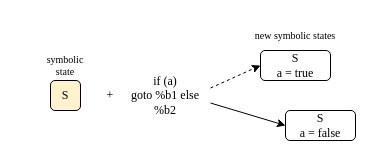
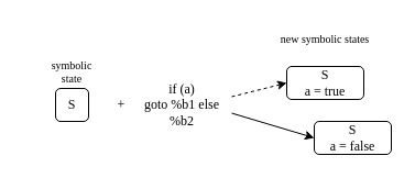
  <mxCell id="0" />
  <mxCell id="1" parent="0" />
- <mxCell id="2" value="S" style="rounded=1;whiteSpace=wrap;html=1;fontFamily=Fira Mono;movable=1;resizable=1;rotatable=1;deletable=1;editable=1;locked=0;connectable=1;fillColor=#fff2cc;" vertex="1" parent="1"><mxGeometry x="50" y="80" width="30" height="30" as="geometry" /></mxCell>
+ <mxCell id="2" value="S" style="rounded=1;whiteSpace=wrap;html=1;fontFamily=Fira Mono;movable=1;resizable=1;rotatable=1;deletable=1;editable=1;locked=0;connectable=1;" vertex="1" parent="1"><mxGeometry x="50" y="80" width="30" height="30" as="geometry" /></mxCell>
  <mxCell id="3" value="+" style="text;html=1;strokeColor=none;fillColor=none;align=center;verticalAlign=middle;whiteSpace=wrap;rounded=0;fontFamily=Fira Mono;" vertex="1" parent="1"><mxGeometry x="100" y="80" width="20" height="30" as="geometry" /></mxCell>
- <mxCell id="4" value="S&lt;br&gt;a = true" style="rounded=1;whiteSpace=wrap;html=1;fontFamily=Fira Mono;movable=1;resizable=1;rotatable=1;deletable=1;editable=1;locked=0;connectable=1;" vertex="1" parent="1"><mxGeometry x="260" y="50" width="70" height="30" as="geometry" /></mxCell>
+ <mxCell id="4" value="S&lt;br&gt;a = true" style="rounded=1;whiteSpace=wrap;html=1;fontFamily=Fira Mono;movable=1;resizable=1;rotatable=1;deletable=1;editable=1;locked=0;connectable=1;" vertex="1" parent="1"><mxGeometry x="260" y="60" width="70" height="30" as="geometry" /></mxCell>
  <mxCell id="5" value="S&lt;br&gt;a = false" style="rounded=1;whiteSpace=wrap;html=1;fontFamily=Fira Mono;movable=1;resizable=1;rotatable=1;deletable=1;editable=1;locked=0;connectable=1;" vertex="1" parent="1"><mxGeometry x="285" y="110" width="70" height="30" as="geometry" /></mxCell>
  <mxCell id="6" style="rounded=0;orthogonalLoop=1;jettySize=auto;html=1;exitX=1;exitY=0.25;exitDx=0;exitDy=0;entryX=0;entryY=0.5;entryDx=0;entryDy=0;dashed=1;" edge="1" parent="1" source="8" target="4"><mxGeometry relative="1" as="geometry" /></mxCell>
  <mxCell id="7" style="rounded=0;orthogonalLoop=1;jettySize=auto;html=1;exitX=1;exitY=0.75;exitDx=0;exitDy=0;entryX=0;entryY=0.5;entryDx=0;entryDy=0;" edge="1" parent="1" source="8" target="5"><mxGeometry relative="1" as="geometry" /></mxCell>
  <mxCell id="8" value="if (a) &lt;br&gt;goto %b1 else %b2" style="text;html=1;strokeColor=none;fillColor=none;align=center;verticalAlign=middle;whiteSpace=wrap;rounded=0;fontFamily=Fira Mono;" vertex="1" parent="1"><mxGeometry x="120" y="80" width="90" height="30" as="geometry" /></mxCell>
  <mxCell id="9" value="symbolic&lt;br&gt;state" style="text;html=1;strokeColor=none;fillColor=none;align=center;verticalAlign=middle;whiteSpace=wrap;rounded=0;fontFamily=Fira Mono;fontSize=10;" vertex="1" parent="1"><mxGeometry x="20" y="50" width="90" height="30" as="geometry" /></mxCell>
  <mxCell id="10" value="new symbolic states" style="text;html=1;strokeColor=none;fillColor=none;align=center;verticalAlign=middle;whiteSpace=wrap;rounded=0;fontFamily=Fira Mono;fontSize=10;" vertex="1" parent="1"><mxGeometry x="250" y="20" width="90" height="30" as="geometry" /></mxCell>
